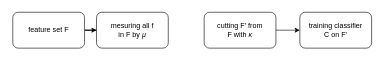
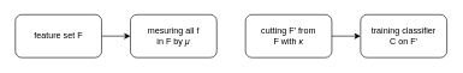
  <mxCell id="0" />
  <mxCell id="1" parent="0" />
  <mxCell id="2" style="edgeStyle=orthogonalEdgeStyle;rounded=0;orthogonalLoop=1;jettySize=auto;html=1;entryX=0;entryY=0.5;entryDx=0;entryDy=0;" edge="1" parent="1" source="3" target="4"><mxGeometry relative="1" as="geometry" /></mxCell>
  <mxCell id="3" value="feature set F" style="rounded=1;whiteSpace=wrap;html=1;" vertex="1" parent="1"><mxGeometry x="20" y="20" width="120" height="60" as="geometry" /></mxCell>
- <mxCell id="4" value="mesuring all f&lt;br&gt;in F by&amp;nbsp;&lt;i&gt;μ&lt;/i&gt;" style="rounded=1;whiteSpace=wrap;html=1;" vertex="1" parent="1"><mxGeometry x="160" y="20" width="120" height="60" as="geometry" /></mxCell>
+ <mxCell id="4" value="mesuring all f&lt;br&gt;in F by&amp;nbsp;&lt;i&gt;μ&lt;/i&gt;" style="rounded=1;whiteSpace=wrap;html=1;" vertex="1" parent="1"><mxGeometry x="180" y="20" width="120" height="60" as="geometry" /></mxCell>
  <mxCell id="5" style="edgeStyle=orthogonalEdgeStyle;rounded=0;orthogonalLoop=1;jettySize=auto;html=1;" edge="1" parent="1" source="6" target="7"><mxGeometry relative="1" as="geometry" /></mxCell>
  <mxCell id="6" value="cutting F' from&lt;br&gt;F with&amp;nbsp;&lt;i&gt;κ&lt;/i&gt;" style="rounded=1;whiteSpace=wrap;html=1;" vertex="1" parent="1"><mxGeometry x="340" y="20" width="120" height="60" as="geometry" /></mxCell>
  <mxCell id="7" value="training classifier&lt;br&gt;C on F'" style="rounded=1;whiteSpace=wrap;html=1;" vertex="1" parent="1"><mxGeometry x="500" y="20" width="120" height="60" as="geometry" /></mxCell>
